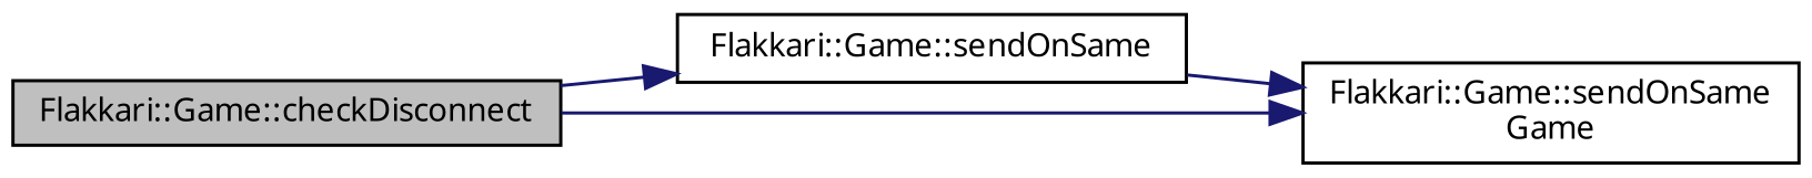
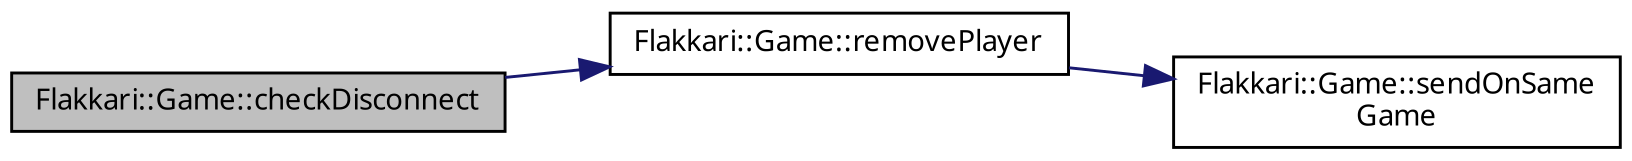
  digraph {
    fontname="Noto Sans"
    rankdir=LR
    node [color=black fillcolor=white fontname="Noto Sans" fontsize=10 shape=record style=filled]
    edge [color=midnightblue fontname="Noto Sans" fontsize=10 labelfontname=Helvetica labelfontsize=10 style=solid]
    n1 [fillcolor=grey75 fontcolor=black height=0.2 label="Flakkari::Game::checkDisconnect" width=0.4]
-   n2 [height=0.2 label="Flakkari::Game::sendOnSame" width=0.4]
+   n2 [height=0.2 label="Flakkari::Game::removePlayer" width=0.4]
    n3 [height=0.2 label="Flakkari::Game::sendOnSame\lGame" width=0.4]
    n1 -> n2
-   n1 -> n3
    n2 -> n3
  }
